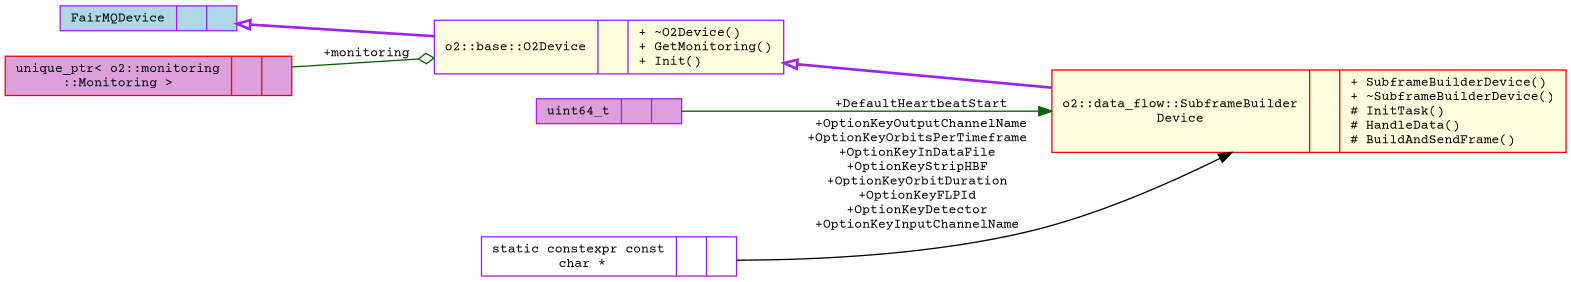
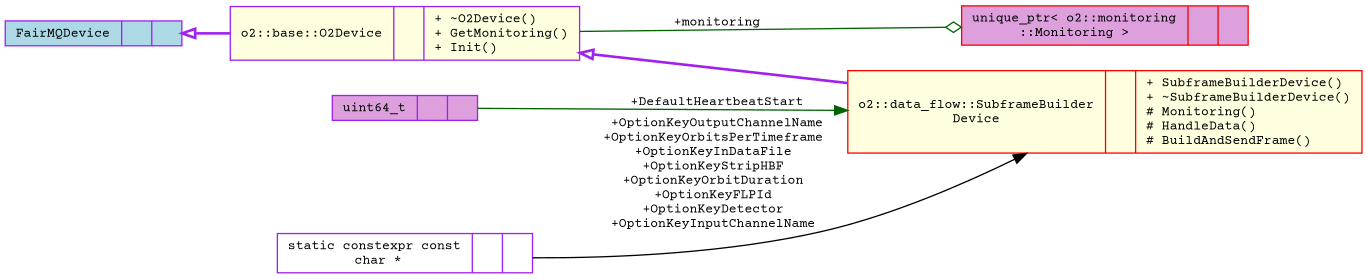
  digraph {
    fontname="Courier Prime"
    rankdir=LR
    node [color=purple fillcolor=lightyellow fontname="Courier Prime" fontsize=10 shape=record style=filled]
    edge [color=purple fontname="Courier Prime" fontsize=10 labelfontname=Helvetica labelfontsize=10 style=solid]
-   n1 [color=red fontcolor=black height=0.2 label="{o2::data_flow::SubframeBuilder\lDevice\n||+ SubframeBuilderDevice()\l+ ~SubframeBuilderDevice()\l# InitTask()\l# HandleData()\l# BuildAndSendFrame()\l}" width=0.4]
+   n1 [color=red fontcolor=black height=0.2 label="{o2::data_flow::SubframeBuilder\lDevice\n||+ SubframeBuilderDevice()\l+ ~SubframeBuilderDevice()\l# Monitoring()\l# HandleData()\l# BuildAndSendFrame()\l}" width=0.4]
    n2 [height=0.2 label="{o2::base::O2Device\n||+ ~O2Device()\l+ GetMonitoring()\l+ Init()\l}" width=0.4]
    n3 [fillcolor=lightblue height=0.2 label="{FairMQDevice\n||}" width=0.4]
    n4 [color=red fillcolor=plum height=0.2 label="{unique_ptr\< o2::monitoring\l::Monitoring \>\n||}" width=0.4]
    n5 [fillcolor=plum height=0.2 label="{uint64_t\n||}" width=0.4]
    n6 [fillcolor=white height=0.2 label="{static constexpr const\l char *\n||}" width=0.4]
    n2 -> n1 [arrowtail=onormal dir=back style=bold]
    n3 -> n2 [arrowtail=onormal dir=back style=bold]
-   n4 -> n2 [arrowhead=odiamond color=darkgreen label=" +monitoring"]
+   n2 -> n4 [arrowhead=odiamond color=darkgreen label=" +monitoring"]
    n5 -> n1 [arrowhead=normal color=darkgreen label=" +DefaultHeartbeatStart"]
    n6 -> n1 [arrowhead=normal color=black label=" +OptionKeyOutputChannelName\n+OptionKeyOrbitsPerTimeframe\n+OptionKeyInDataFile\n+OptionKeyStripHBF\n+OptionKeyOrbitDuration\n+OptionKeyFLPId\n+OptionKeyDetector\n+OptionKeyInputChannelName"]
  }
